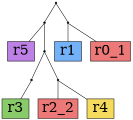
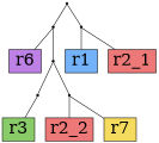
  digraph {
    node [fillcolor=black shape=box style=filled]
    edge [arrowhead=none]
    r1 [fillcolor="#73B2F9" fontsize=28]
-   r2_1 [fillcolor="#EC7877" fontsize=28 label=r0_1]
+   r2_1 [fillcolor="#EC7877" fontsize=28]
    r2_2 [fillcolor="#EC7877" fontsize=28]
    r3 [fillcolor="#8ACB69" fontsize=28]
-   r4 [fillcolor="#F5DB5D" fontsize=28]
-   r5 [fillcolor="#BD80E5" fontsize=28]
+   r4 [fillcolor="#F5DB5D" fontsize=28 label=r7]
+   r5 [fillcolor="#BD80E5" fontsize=28 label=r6]
    Int0 [shape=point]
    Int1 [shape=point]
    Int2 [shape=point]
    Int3 [shape=point]
    Int4 [shape=point]
    Int5 [shape=point]
    Int0 -> r3
    Int1 -> r2_2
    Int1 -> r4
    Int2 -> Int0
    Int2 -> Int1
    Int3 -> r5
    Int3 -> Int2
    Int4 -> r1
    Int4 -> r2_1
    Int5 -> Int3
    Int5 -> Int4
  }
